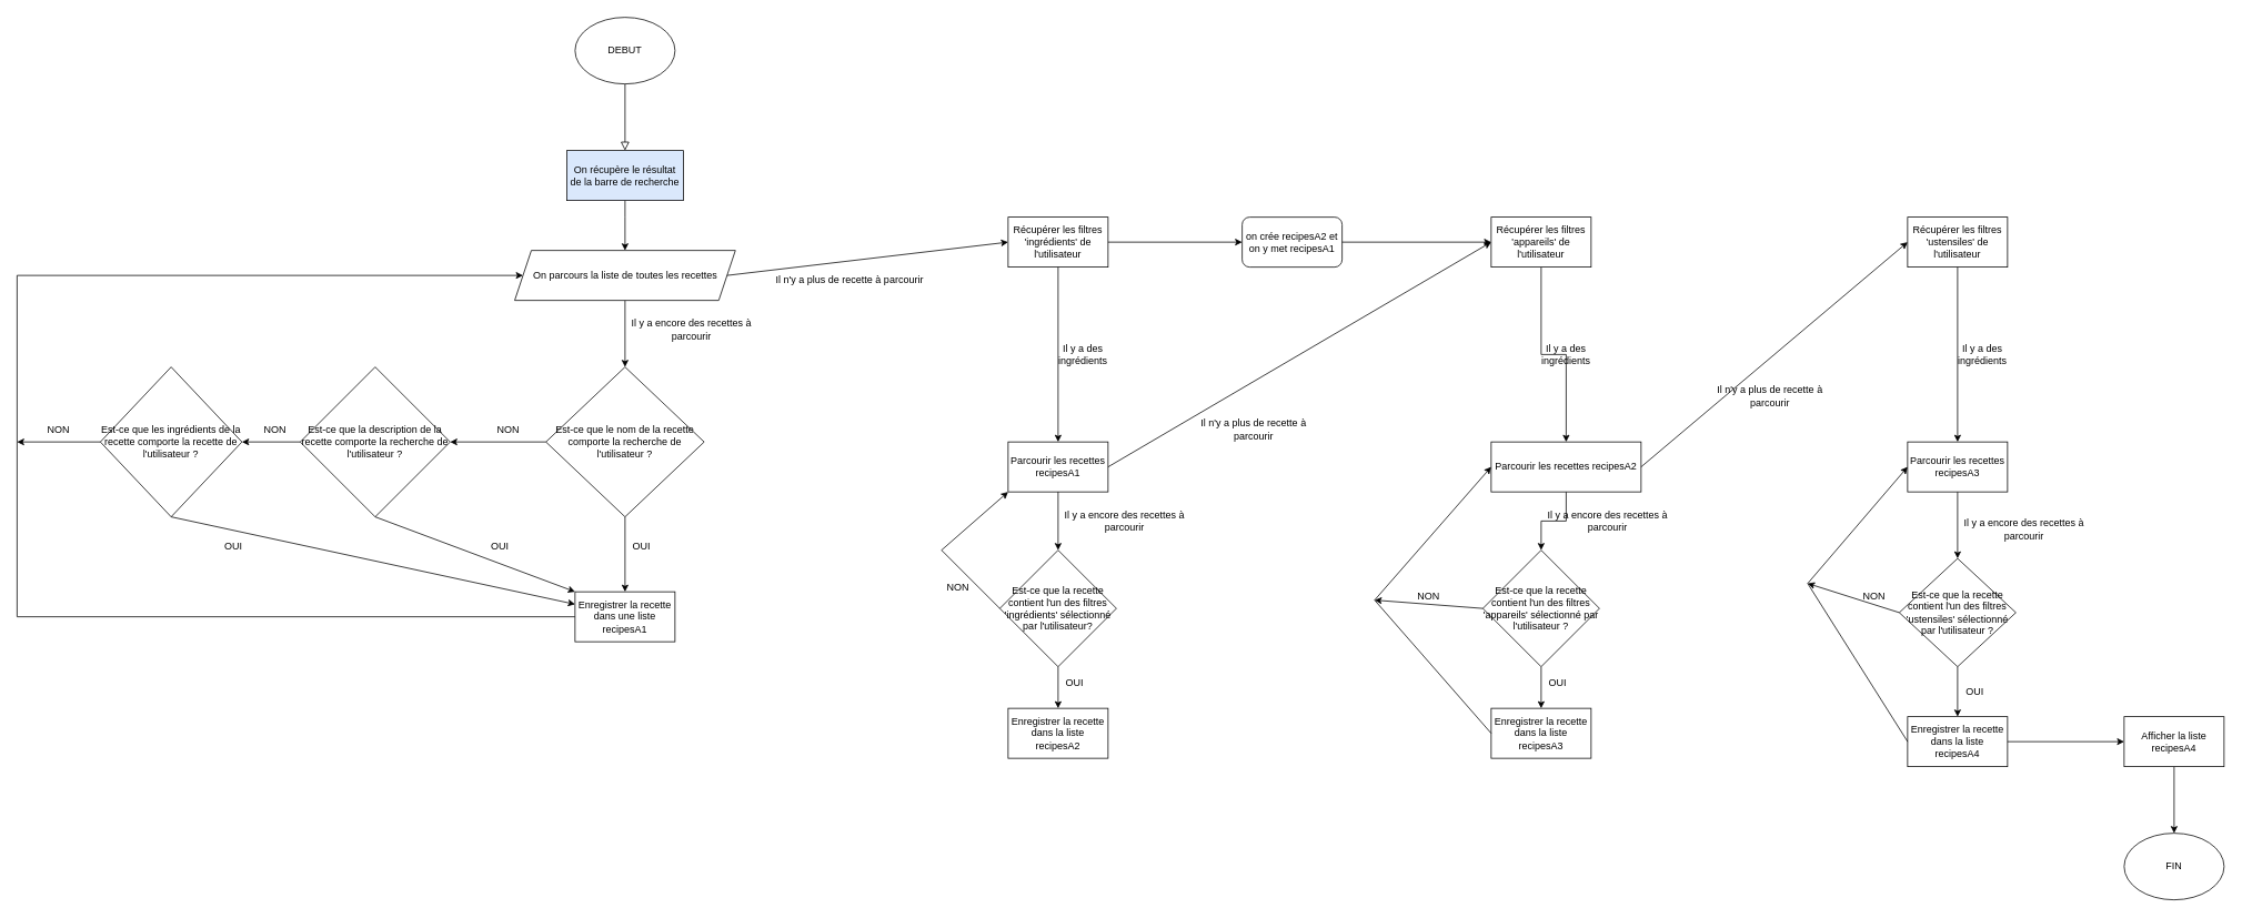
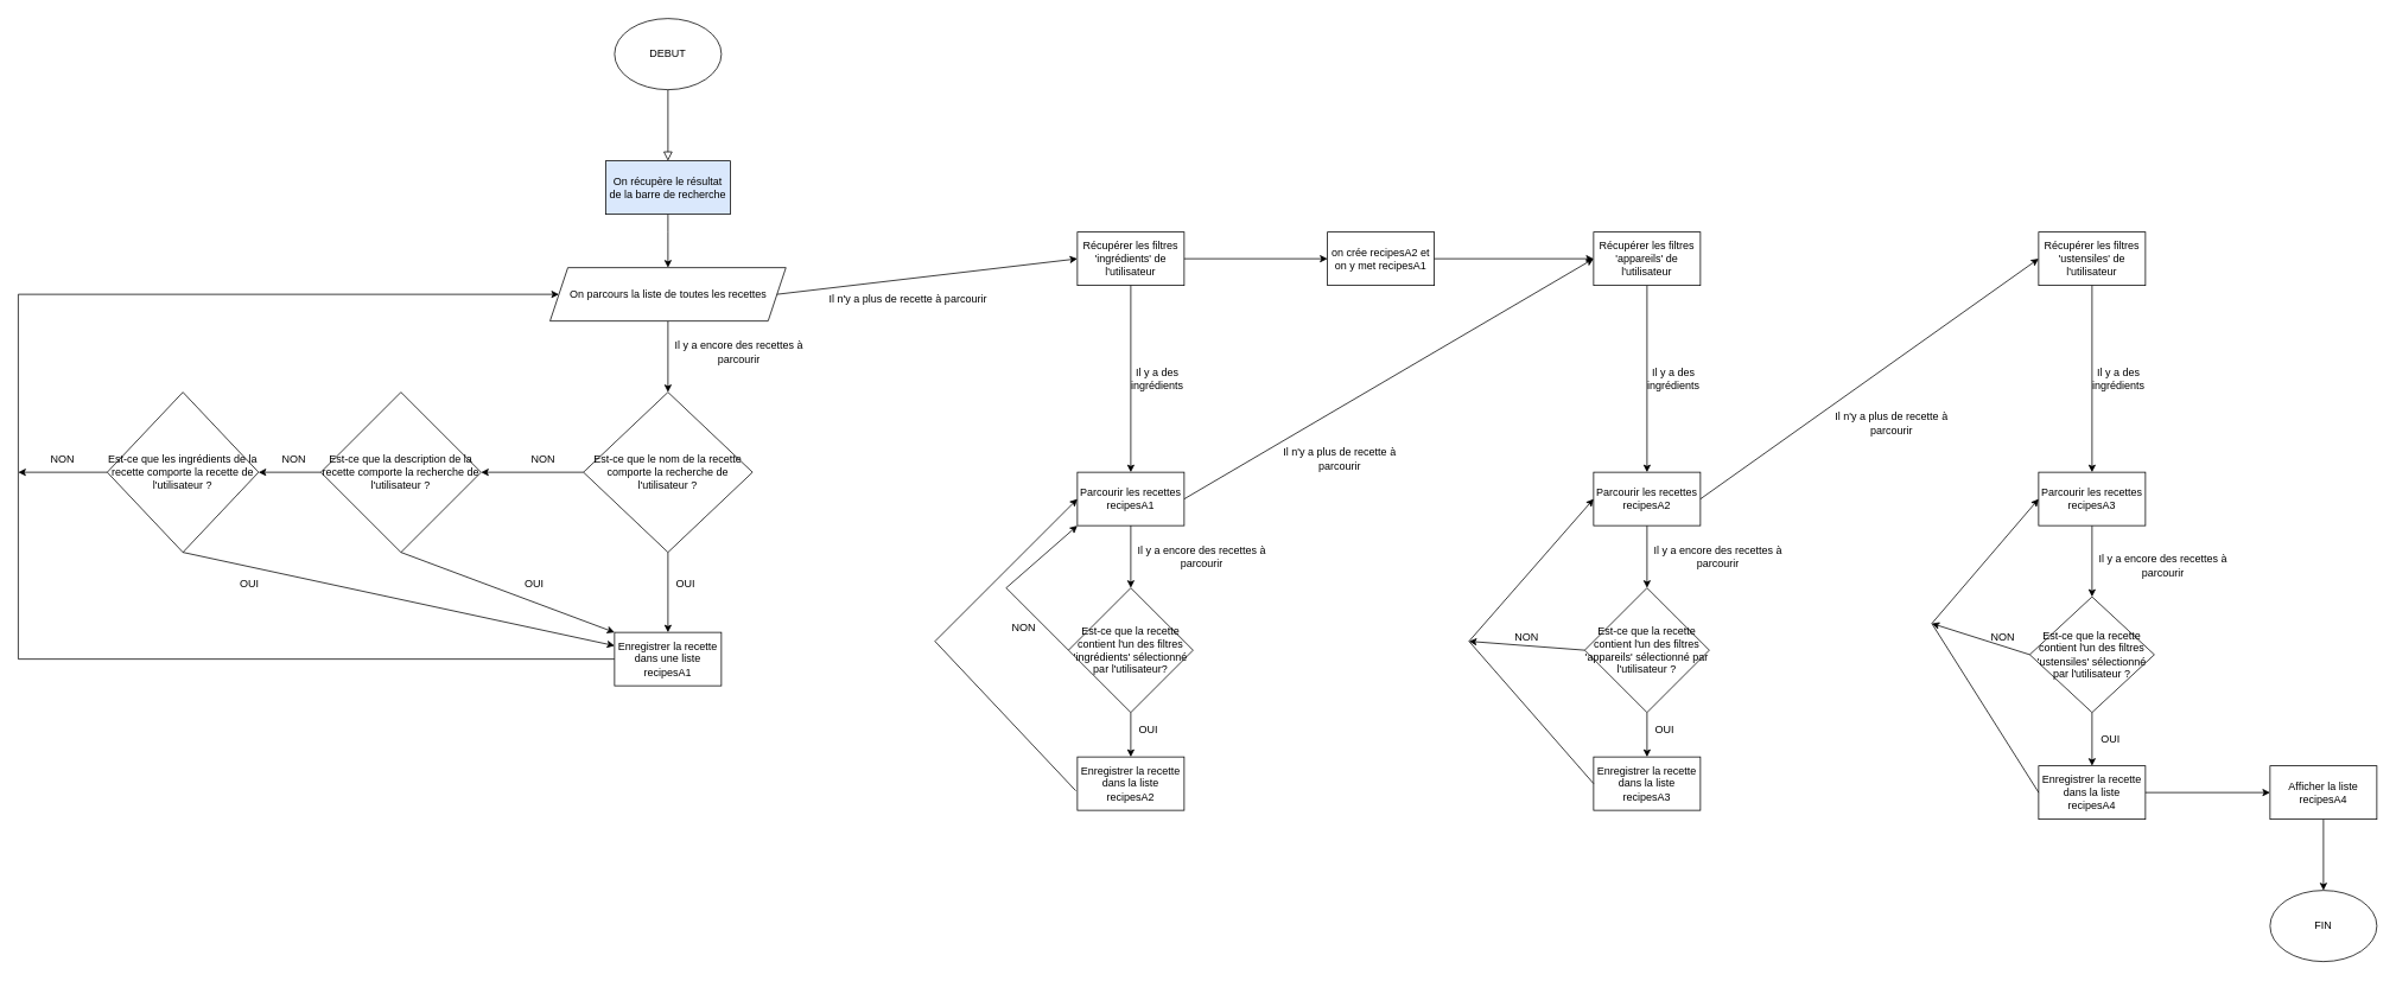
  <mxCell id="0" />
  <mxCell id="1" parent="0" />
  <mxCell id="2" value="" style="rounded=0;html=1;jettySize=auto;orthogonalLoop=1;fontSize=11;endArrow=block;endFill=0;endSize=8;strokeWidth=1;shadow=0;labelBackgroundColor=none;edgeStyle=orthogonalEdgeStyle;" parent="1" edge="1"><mxGeometry relative="1" as="geometry"><mxPoint x="750" y="100" as="sourcePoint" /><mxPoint x="750" y="180" as="targetPoint" /></mxGeometry></mxCell>
  <mxCell id="3" value="DEBUT" style="ellipse;whiteSpace=wrap;html=1;" parent="1" vertex="1"><mxGeometry x="690" y="20" width="120" height="80" as="geometry" /></mxCell>
  <mxCell id="4" value="" style="edgeStyle=orthogonalEdgeStyle;rounded=0;orthogonalLoop=1;jettySize=auto;html=1;" parent="1" source="5" target="7" edge="1"><mxGeometry relative="1" as="geometry"><Array as="points"><mxPoint x="750" y="260" /><mxPoint x="750" y="260" /></Array></mxGeometry></mxCell>
  <mxCell id="5" value="On récupère le résultat de la barre de recherche" style="rounded=0;whiteSpace=wrap;html=1;fillColor=#dae8fc;" parent="1" vertex="1"><mxGeometry x="680" y="180" width="140" height="60" as="geometry" /></mxCell>
  <mxCell id="6" value="" style="edgeStyle=orthogonalEdgeStyle;rounded=0;orthogonalLoop=1;jettySize=auto;html=1;" parent="1" source="7" target="9" edge="1"><mxGeometry relative="1" as="geometry" /></mxCell>
  <mxCell id="7" value="On parcours la liste de toutes les recettes" style="shape=parallelogram;perimeter=parallelogramPerimeter;whiteSpace=wrap;html=1;fixedSize=1;" parent="1" vertex="1"><mxGeometry x="617.5" y="300" width="265" height="60" as="geometry" /></mxCell>
  <mxCell id="8" value="" style="edgeStyle=orthogonalEdgeStyle;rounded=0;orthogonalLoop=1;jettySize=auto;html=1;" parent="1" source="9" target="12" edge="1"><mxGeometry relative="1" as="geometry" /></mxCell>
  <mxCell id="9" value="Est-ce que le nom de la recette comporte la recherche de l'utilisateur ?" style="rhombus;whiteSpace=wrap;html=1;" parent="1" vertex="1"><mxGeometry x="655" y="440" width="190" height="180" as="geometry" /></mxCell>
  <mxCell id="10" value="Il y a encore des recettes à parcourir" style="text;html=1;strokeColor=none;fillColor=none;align=center;verticalAlign=middle;whiteSpace=wrap;rounded=0;" parent="1" vertex="1"><mxGeometry x="750" y="380" width="160" height="30" as="geometry" /></mxCell>
  <mxCell id="11" style="edgeStyle=orthogonalEdgeStyle;rounded=0;orthogonalLoop=1;jettySize=auto;html=1;exitX=0;exitY=0.5;exitDx=0;exitDy=0;entryX=0;entryY=0.5;entryDx=0;entryDy=0;" parent="1" source="12" target="7" edge="1"><mxGeometry relative="1" as="geometry"><Array as="points"><mxPoint x="20" y="740" /><mxPoint x="20" y="330" /></Array></mxGeometry></mxCell>
  <mxCell id="12" value="Enregistrer la recette dans une liste recipesA1" style="rounded=0;whiteSpace=wrap;html=1;" parent="1" vertex="1"><mxGeometry x="690" y="710" width="120" height="60" as="geometry" /></mxCell>
  <mxCell id="13" value="OUI" style="text;html=1;strokeColor=none;fillColor=none;align=center;verticalAlign=middle;whiteSpace=wrap;rounded=0;" parent="1" vertex="1"><mxGeometry x="740" y="640" width="60" height="30" as="geometry" /></mxCell>
  <mxCell id="14" value="" style="endArrow=classic;html=1;rounded=0;exitX=0;exitY=0.5;exitDx=0;exitDy=0;" parent="1" source="9" edge="1"><mxGeometry width="50" height="50" relative="1" as="geometry"><mxPoint x="720" y="580" as="sourcePoint" /><mxPoint x="540" y="530" as="targetPoint" /></mxGeometry></mxCell>
  <mxCell id="15" value="NON" style="text;html=1;strokeColor=none;fillColor=none;align=center;verticalAlign=middle;whiteSpace=wrap;rounded=0;" parent="1" vertex="1"><mxGeometry x="580" y="500" width="60" height="30" as="geometry" /></mxCell>
  <mxCell id="16" value="Est-ce que la description de la recette comporte la recherche de l'utilisateur ?" style="rhombus;whiteSpace=wrap;html=1;" parent="1" vertex="1"><mxGeometry x="360" y="440" width="180" height="180" as="geometry" /></mxCell>
  <mxCell id="17" value="" style="endArrow=classic;html=1;rounded=0;exitX=0.5;exitY=1;exitDx=0;exitDy=0;entryX=0;entryY=0;entryDx=0;entryDy=0;" parent="1" source="16" target="12" edge="1"><mxGeometry width="50" height="50" relative="1" as="geometry"><mxPoint x="720" y="580" as="sourcePoint" /><mxPoint x="770" y="530" as="targetPoint" /></mxGeometry></mxCell>
  <mxCell id="18" value="OUI" style="text;html=1;strokeColor=none;fillColor=none;align=center;verticalAlign=middle;whiteSpace=wrap;rounded=0;" parent="1" vertex="1"><mxGeometry x="570" y="640" width="60" height="30" as="geometry" /></mxCell>
  <mxCell id="19" value="" style="endArrow=classic;html=1;rounded=0;exitX=0;exitY=0.5;exitDx=0;exitDy=0;" parent="1" source="16" edge="1"><mxGeometry width="50" height="50" relative="1" as="geometry"><mxPoint x="720" y="580" as="sourcePoint" /><mxPoint x="290" y="530" as="targetPoint" /></mxGeometry></mxCell>
  <mxCell id="20" value="NON" style="text;html=1;strokeColor=none;fillColor=none;align=center;verticalAlign=middle;whiteSpace=wrap;rounded=0;" parent="1" vertex="1"><mxGeometry x="300" y="500" width="60" height="30" as="geometry" /></mxCell>
  <mxCell id="21" value="Récupérer les filtres 'ingrédients' de l'utilisateur" style="rounded=0;whiteSpace=wrap;html=1;" parent="1" vertex="1"><mxGeometry x="1210" y="260" width="120" height="60" as="geometry" /></mxCell>
  <mxCell id="22" value="" style="edgeStyle=orthogonalEdgeStyle;rounded=0;orthogonalLoop=1;jettySize=auto;html=1;" parent="1" source="23" target="35" edge="1"><mxGeometry relative="1" as="geometry" /></mxCell>
  <mxCell id="23" value="Récupérer les filtres 'appareils' de l'utilisateur" style="rounded=0;whiteSpace=wrap;html=1;" parent="1" vertex="1"><mxGeometry x="1790" y="260" width="120" height="60" as="geometry" /></mxCell>
  <mxCell id="24" value="Récupérer les filtres 'ustensiles' de l'utilisateur" style="rounded=0;whiteSpace=wrap;html=1;" parent="1" vertex="1"><mxGeometry x="2290" y="260" width="120" height="60" as="geometry" /></mxCell>
  <mxCell id="25" value="" style="endArrow=classic;html=1;rounded=0;exitX=1;exitY=0.5;exitDx=0;exitDy=0;entryX=0;entryY=0.5;entryDx=0;entryDy=0;" parent="1" source="7" target="21" edge="1"><mxGeometry width="50" height="50" relative="1" as="geometry"><mxPoint x="1070" y="580" as="sourcePoint" /><mxPoint x="1120" y="530" as="targetPoint" /></mxGeometry></mxCell>
  <mxCell id="26" value="Il n'y a plus de recette à parcourir" style="text;html=1;strokeColor=none;fillColor=none;align=center;verticalAlign=middle;whiteSpace=wrap;rounded=0;" parent="1" vertex="1"><mxGeometry x="920" y="320" width="200" height="30" as="geometry" /></mxCell>
  <mxCell id="27" value="Parcourir les recettes recipesA1" style="rounded=0;whiteSpace=wrap;html=1;" parent="1" vertex="1"><mxGeometry x="1210" y="530" width="120" height="60" as="geometry" /></mxCell>
  <mxCell id="28" value="" style="endArrow=classic;html=1;rounded=0;exitX=0.5;exitY=1;exitDx=0;exitDy=0;entryX=0.5;entryY=0;entryDx=0;entryDy=0;" parent="1" source="21" target="27" edge="1"><mxGeometry width="50" height="50" relative="1" as="geometry"><mxPoint x="1070" y="760" as="sourcePoint" /><mxPoint x="1120" y="710" as="targetPoint" /></mxGeometry></mxCell>
  <mxCell id="29" value="Est-ce que la recette contient l'un des filtres 'ingrédients' sélectionné par l'utilisateur?" style="rhombus;whiteSpace=wrap;html=1;" parent="1" vertex="1"><mxGeometry x="1200" y="660" width="140" height="140" as="geometry" /></mxCell>
  <mxCell id="30" value="" style="endArrow=classic;html=1;rounded=0;exitX=0.5;exitY=1;exitDx=0;exitDy=0;entryX=0.5;entryY=0;entryDx=0;entryDy=0;" parent="1" source="27" target="29" edge="1"><mxGeometry width="50" height="50" relative="1" as="geometry"><mxPoint x="1070" y="690" as="sourcePoint" /><mxPoint x="1120" y="640" as="targetPoint" /></mxGeometry></mxCell>
  <mxCell id="31" value="Enregistrer la recette dans la liste recipesA2" style="rounded=0;whiteSpace=wrap;html=1;" parent="1" vertex="1"><mxGeometry x="1210" y="850" width="120" height="60" as="geometry" /></mxCell>
  <mxCell id="32" value="" style="endArrow=classic;html=1;rounded=0;exitX=0.5;exitY=1;exitDx=0;exitDy=0;entryX=0.5;entryY=0;entryDx=0;entryDy=0;" parent="1" source="29" target="31" edge="1"><mxGeometry width="50" height="50" relative="1" as="geometry"><mxPoint x="1070" y="690" as="sourcePoint" /><mxPoint x="1120" y="640" as="targetPoint" /></mxGeometry></mxCell>
  <mxCell id="33" value="OUI" style="text;html=1;strokeColor=none;fillColor=none;align=center;verticalAlign=middle;whiteSpace=wrap;rounded=0;" parent="1" vertex="1"><mxGeometry x="1260" y="810" width="60" height="20" as="geometry" /></mxCell>
  <mxCell id="34" value="" style="edgeStyle=orthogonalEdgeStyle;rounded=0;orthogonalLoop=1;jettySize=auto;html=1;" parent="1" source="35" target="37" edge="1"><mxGeometry relative="1" as="geometry" /></mxCell>
- <mxCell id="35" value="Parcourir les recettes recipesA2" style="rounded=0;whiteSpace=wrap;html=1;" parent="1" vertex="1"><mxGeometry x="1790" y="530" width="180" height="60" as="geometry" /></mxCell>
+ <mxCell id="35" value="Parcourir les recettes recipesA2" style="rounded=0;whiteSpace=wrap;html=1;" parent="1" vertex="1"><mxGeometry x="1790" y="530" width="120" height="60" as="geometry" /></mxCell>
  <mxCell id="36" value="" style="edgeStyle=orthogonalEdgeStyle;rounded=0;orthogonalLoop=1;jettySize=auto;html=1;" parent="1" source="37" target="38" edge="1"><mxGeometry relative="1" as="geometry" /></mxCell>
  <mxCell id="37" value="Est-ce que la recette contient l'un des filtres 'appareils' sélectionné par l'utilisateur ?" style="rhombus;whiteSpace=wrap;html=1;" parent="1" vertex="1"><mxGeometry x="1780" y="660" width="140" height="140" as="geometry" /></mxCell>
  <mxCell id="38" value="Enregistrer la recette dans la liste recipesA3" style="rounded=0;whiteSpace=wrap;html=1;" parent="1" vertex="1"><mxGeometry x="1790" y="850" width="120" height="60" as="geometry" /></mxCell>
  <mxCell id="39" value="OUI" style="text;html=1;strokeColor=none;fillColor=none;align=center;verticalAlign=middle;whiteSpace=wrap;rounded=0;" parent="1" vertex="1"><mxGeometry x="1840" y="805" width="60" height="30" as="geometry" /></mxCell>
  <mxCell id="40" value="" style="endArrow=classic;html=1;rounded=0;exitX=1;exitY=0.5;exitDx=0;exitDy=0;entryX=0;entryY=0.5;entryDx=0;entryDy=0;" parent="1" source="35" target="24" edge="1"><mxGeometry width="50" height="50" relative="1" as="geometry"><mxPoint x="1900" y="860" as="sourcePoint" /><mxPoint x="1950" y="810" as="targetPoint" /></mxGeometry></mxCell>
  <mxCell id="41" value="" style="edgeStyle=orthogonalEdgeStyle;rounded=0;orthogonalLoop=1;jettySize=auto;html=1;" parent="1" source="42" target="44" edge="1"><mxGeometry relative="1" as="geometry" /></mxCell>
  <mxCell id="42" value="Parcourir les recettes recipesA3" style="rounded=0;whiteSpace=wrap;html=1;" parent="1" vertex="1"><mxGeometry x="2290" y="530" width="120" height="60" as="geometry" /></mxCell>
  <mxCell id="43" value="" style="edgeStyle=orthogonalEdgeStyle;rounded=0;orthogonalLoop=1;jettySize=auto;html=1;" parent="1" source="44" target="45" edge="1"><mxGeometry relative="1" as="geometry" /></mxCell>
  <mxCell id="44" value="Est-ce que la recette contient l'un des filtres 'ustensiles' sélectionné par l'utilisateur ?" style="rhombus;whiteSpace=wrap;html=1;" parent="1" vertex="1"><mxGeometry x="2280" y="670" width="140" height="130" as="geometry" /></mxCell>
  <mxCell id="45" value="Enregistrer la recette dans la liste recipesA4" style="rounded=0;whiteSpace=wrap;html=1;" parent="1" vertex="1"><mxGeometry x="2290" y="860" width="120" height="60" as="geometry" /></mxCell>
  <mxCell id="46" value="OUI" style="text;html=1;strokeColor=none;fillColor=none;align=center;verticalAlign=middle;whiteSpace=wrap;rounded=0;" parent="1" vertex="1"><mxGeometry x="2341" y="815" width="60" height="30" as="geometry" /></mxCell>
  <mxCell id="47" value="" style="edgeStyle=orthogonalEdgeStyle;rounded=0;orthogonalLoop=1;jettySize=auto;html=1;" parent="1" source="48" target="50" edge="1"><mxGeometry relative="1" as="geometry" /></mxCell>
  <mxCell id="48" value="Afficher la liste recipesA4" style="rounded=0;whiteSpace=wrap;html=1;" parent="1" vertex="1"><mxGeometry x="2550" y="860" width="120" height="60" as="geometry" /></mxCell>
  <mxCell id="49" value="" style="endArrow=classic;html=1;rounded=0;exitX=1;exitY=0.5;exitDx=0;exitDy=0;entryX=0;entryY=0.5;entryDx=0;entryDy=0;" parent="1" source="45" target="48" edge="1"><mxGeometry width="50" height="50" relative="1" as="geometry"><mxPoint x="2420" y="900" as="sourcePoint" /><mxPoint x="2470" y="850" as="targetPoint" /></mxGeometry></mxCell>
  <mxCell id="50" value="FIN" style="ellipse;whiteSpace=wrap;html=1;" parent="1" vertex="1"><mxGeometry x="2550" y="1000" width="120" height="80" as="geometry" /></mxCell>
  <mxCell id="51" value="" style="endArrow=classic;html=1;rounded=0;exitX=0;exitY=0.5;exitDx=0;exitDy=0;entryX=0;entryY=1;entryDx=0;entryDy=0;" edge="1" parent="1" source="29" target="27"><mxGeometry width="50" height="50" relative="1" as="geometry"><mxPoint x="1190" y="690" as="sourcePoint" /><mxPoint x="1240" y="640" as="targetPoint" /><Array as="points"><mxPoint x="1130" y="660" /></Array></mxGeometry></mxCell>
  <mxCell id="52" value="NON" style="text;html=1;strokeColor=none;fillColor=none;align=center;verticalAlign=middle;whiteSpace=wrap;rounded=0;" vertex="1" parent="1"><mxGeometry x="1120" y="690" width="60" height="30" as="geometry" /></mxCell>
  <mxCell id="53" value="Il y a encore des recettes à parcourir" style="text;html=1;strokeColor=none;fillColor=none;align=center;verticalAlign=middle;whiteSpace=wrap;rounded=0;" vertex="1" parent="1"><mxGeometry x="1270" y="610" width="160" height="30" as="geometry" /></mxCell>
+ <mxCell id="54" value="" style="endArrow=classic;html=1;rounded=0;exitX=-0.015;exitY=0.633;exitDx=0;exitDy=0;exitPerimeter=0;entryX=0;entryY=0.5;entryDx=0;entryDy=0;" edge="1" parent="1" source="31" target="27"><mxGeometry width="50" height="50" relative="1" as="geometry"><mxPoint x="150" y="740" as="sourcePoint" /><mxPoint x="168" y="640" as="targetPoint" /><Array as="points"><mxPoint x="1050" y="720" /></Array></mxGeometry></mxCell>
  <mxCell id="55" value="" style="endArrow=classic;html=1;rounded=0;exitX=1;exitY=0.5;exitDx=0;exitDy=0;entryX=0;entryY=0.5;entryDx=0;entryDy=0;" edge="1" parent="1" source="27" target="23"><mxGeometry width="50" height="50" relative="1" as="geometry"><mxPoint x="1190" y="760" as="sourcePoint" /><mxPoint x="1240" y="710" as="targetPoint" /></mxGeometry></mxCell>
  <mxCell id="56" value="NON" style="text;html=1;strokeColor=none;fillColor=none;align=center;verticalAlign=middle;whiteSpace=wrap;rounded=0;" vertex="1" parent="1"><mxGeometry x="1700" y="710" width="30" height="10" as="geometry" /></mxCell>
  <mxCell id="57" value="" style="endArrow=classic;html=1;rounded=0;exitX=0;exitY=0.5;exitDx=0;exitDy=0;entryX=0;entryY=0.5;entryDx=0;entryDy=0;" edge="1" parent="1" source="38" target="35"><mxGeometry width="50" height="50" relative="1" as="geometry"><mxPoint x="1280" y="690" as="sourcePoint" /><mxPoint x="1330" y="640" as="targetPoint" /><Array as="points"><mxPoint x="1650" y="720" /></Array></mxGeometry></mxCell>
  <mxCell id="58" value="" style="endArrow=classic;html=1;rounded=0;entryX=0;entryY=0.5;entryDx=0;entryDy=0;exitX=0;exitY=0.5;exitDx=0;exitDy=0;" edge="1" parent="1" source="45" target="42"><mxGeometry width="50" height="50" relative="1" as="geometry"><mxPoint x="1980" y="700" as="sourcePoint" /><mxPoint x="2030" y="650" as="targetPoint" /><Array as="points"><mxPoint x="2170" y="700" /></Array></mxGeometry></mxCell>
  <mxCell id="59" value="NON" style="text;html=1;strokeColor=none;fillColor=none;align=center;verticalAlign=middle;whiteSpace=wrap;rounded=0;" vertex="1" parent="1"><mxGeometry x="2220" y="700" width="60" height="30" as="geometry" /></mxCell>
  <mxCell id="60" value="" style="endArrow=classic;html=1;rounded=0;exitX=0.5;exitY=1;exitDx=0;exitDy=0;entryX=0.5;entryY=0;entryDx=0;entryDy=0;" edge="1" parent="1" source="24" target="42"><mxGeometry width="50" height="50" relative="1" as="geometry"><mxPoint x="2180" y="760" as="sourcePoint" /><mxPoint x="2230" y="710" as="targetPoint" /></mxGeometry></mxCell>
  <mxCell id="61" value="Il n'y a plus de recette à parcourir" style="text;html=1;strokeColor=none;fillColor=none;align=center;verticalAlign=middle;whiteSpace=wrap;rounded=0;" vertex="1" parent="1"><mxGeometry x="1420" y="500" width="170" height="30" as="geometry" /></mxCell>
  <mxCell id="62" value="Il n'y a plus de recette à parcourir" style="text;html=1;strokeColor=none;fillColor=none;align=center;verticalAlign=middle;whiteSpace=wrap;rounded=0;" vertex="1" parent="1"><mxGeometry x="2040" y="460" width="170" height="30" as="geometry" /></mxCell>
  <mxCell id="63" value="Il y a encore des recettes à parcourir" style="text;html=1;strokeColor=none;fillColor=none;align=center;verticalAlign=middle;whiteSpace=wrap;rounded=0;" vertex="1" parent="1"><mxGeometry x="1850" y="610" width="160" height="30" as="geometry" /></mxCell>
  <mxCell id="64" value="Il y a encore des recettes à parcourir" style="text;html=1;strokeColor=none;fillColor=none;align=center;verticalAlign=middle;whiteSpace=wrap;rounded=0;" vertex="1" parent="1"><mxGeometry x="2350" y="620" width="160" height="30" as="geometry" /></mxCell>
  <mxCell id="65" value="Il y a des ingrédients" style="text;html=1;strokeColor=none;fillColor=none;align=center;verticalAlign=middle;whiteSpace=wrap;rounded=0;" vertex="1" parent="1"><mxGeometry x="1270" y="410" width="60" height="30" as="geometry" /></mxCell>
- <mxCell id="66" value="on crée recipesA2 et on y met recipesA1" style="whiteSpace=wrap;html=1;rounded=1;" vertex="1" parent="1"><mxGeometry x="1491" y="260" width="120" height="60" as="geometry" /></mxCell>
+ <mxCell id="66" value="on crée recipesA2 et on y met recipesA1" style="rounded=0;whiteSpace=wrap;html=1;" vertex="1" parent="1"><mxGeometry x="1491" y="260" width="120" height="60" as="geometry" /></mxCell>
  <mxCell id="67" value="" style="endArrow=classic;html=1;rounded=0;exitX=1;exitY=0.5;exitDx=0;exitDy=0;entryX=0;entryY=0.5;entryDx=0;entryDy=0;" edge="1" parent="1" source="21" target="66"><mxGeometry width="50" height="50" relative="1" as="geometry"><mxPoint x="1700" y="770" as="sourcePoint" /><mxPoint x="1750" y="720" as="targetPoint" /></mxGeometry></mxCell>
  <mxCell id="68" value="" style="endArrow=classic;html=1;rounded=0;exitX=1;exitY=0.5;exitDx=0;exitDy=0;" edge="1" parent="1" source="66"><mxGeometry width="50" height="50" relative="1" as="geometry"><mxPoint x="1621" y="770" as="sourcePoint" /><mxPoint x="1790" y="290" as="targetPoint" /></mxGeometry></mxCell>
  <mxCell id="69" value="Est-ce que les ingrédients de la recette comporte la recette de l'utilisateur ?" style="rhombus;whiteSpace=wrap;html=1;" vertex="1" parent="1"><mxGeometry x="120" y="440" width="170" height="180" as="geometry" /></mxCell>
  <mxCell id="70" value="" style="endArrow=classic;html=1;rounded=0;exitX=0.5;exitY=1;exitDx=0;exitDy=0;entryX=0;entryY=0.25;entryDx=0;entryDy=0;" edge="1" parent="1" source="69" target="12"><mxGeometry width="50" height="50" relative="1" as="geometry"><mxPoint x="620" y="560" as="sourcePoint" /><mxPoint x="670" y="510" as="targetPoint" /></mxGeometry></mxCell>
  <mxCell id="71" value="OUI" style="text;html=1;strokeColor=none;fillColor=none;align=center;verticalAlign=middle;whiteSpace=wrap;rounded=0;" vertex="1" parent="1"><mxGeometry x="250" y="640" width="60" height="30" as="geometry" /></mxCell>
  <mxCell id="72" value="" style="endArrow=classic;html=1;rounded=0;exitX=0;exitY=0.5;exitDx=0;exitDy=0;" edge="1" parent="1" source="69"><mxGeometry width="50" height="50" relative="1" as="geometry"><mxPoint x="620" y="560" as="sourcePoint" /><mxPoint x="20" y="530" as="targetPoint" /></mxGeometry></mxCell>
  <mxCell id="73" value="NON" style="text;html=1;strokeColor=none;fillColor=none;align=center;verticalAlign=middle;whiteSpace=wrap;rounded=0;" vertex="1" parent="1"><mxGeometry x="40" y="500" width="60" height="30" as="geometry" /></mxCell>
  <mxCell id="74" value="Il y a des ingrédients" style="text;html=1;strokeColor=none;fillColor=none;align=center;verticalAlign=middle;whiteSpace=wrap;rounded=0;" vertex="1" parent="1"><mxGeometry x="1850" y="410" width="60" height="30" as="geometry" /></mxCell>
  <mxCell id="75" value="Il y a des ingrédients" style="text;html=1;strokeColor=none;fillColor=none;align=center;verticalAlign=middle;whiteSpace=wrap;rounded=0;" vertex="1" parent="1"><mxGeometry x="2350" y="410" width="60" height="30" as="geometry" /></mxCell>
  <mxCell id="76" value="" style="endArrow=classic;html=1;rounded=0;exitX=0;exitY=0.5;exitDx=0;exitDy=0;" edge="1" parent="1" source="44"><mxGeometry width="50" height="50" relative="1" as="geometry"><mxPoint x="2330" y="620" as="sourcePoint" /><mxPoint x="2170" y="700" as="targetPoint" /></mxGeometry></mxCell>
  <mxCell id="77" value="" style="endArrow=classic;html=1;rounded=0;exitX=0;exitY=0.5;exitDx=0;exitDy=0;" edge="1" parent="1" source="37"><mxGeometry width="50" height="50" relative="1" as="geometry"><mxPoint x="1950" y="620" as="sourcePoint" /><mxPoint x="1650" y="720" as="targetPoint" /></mxGeometry></mxCell>
